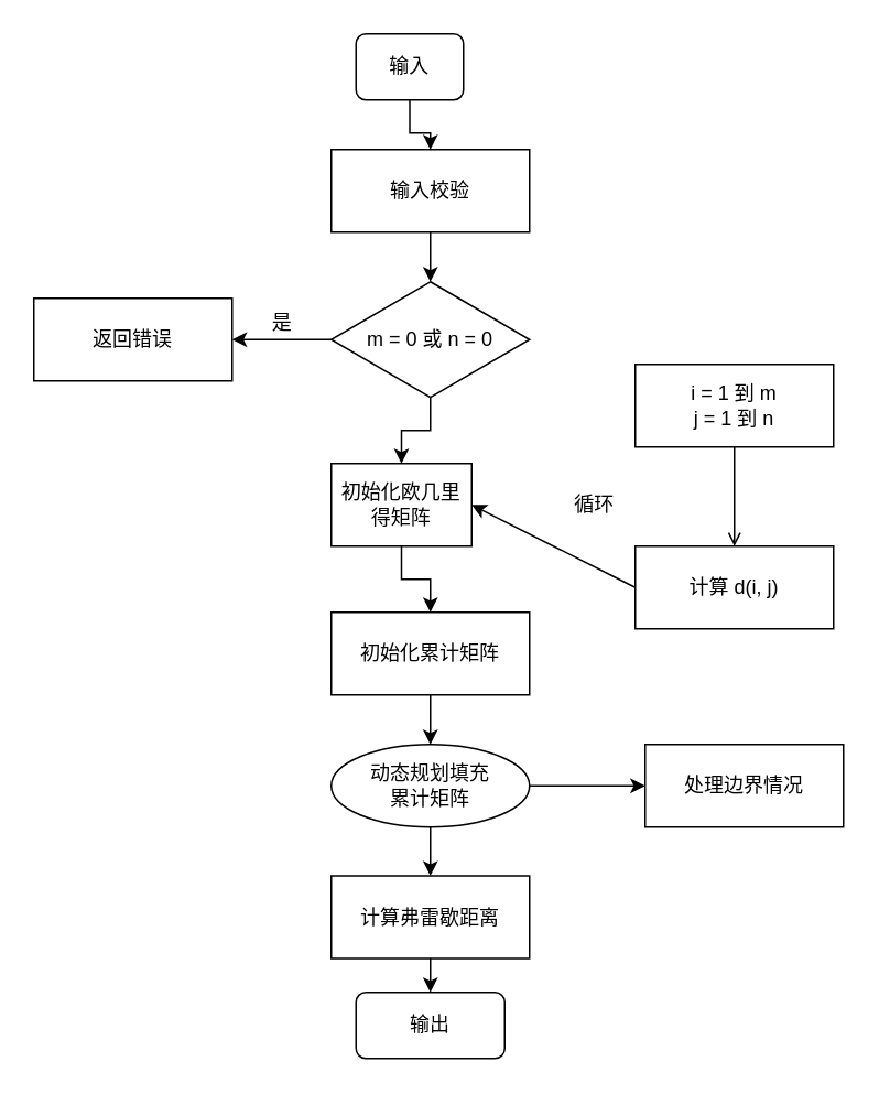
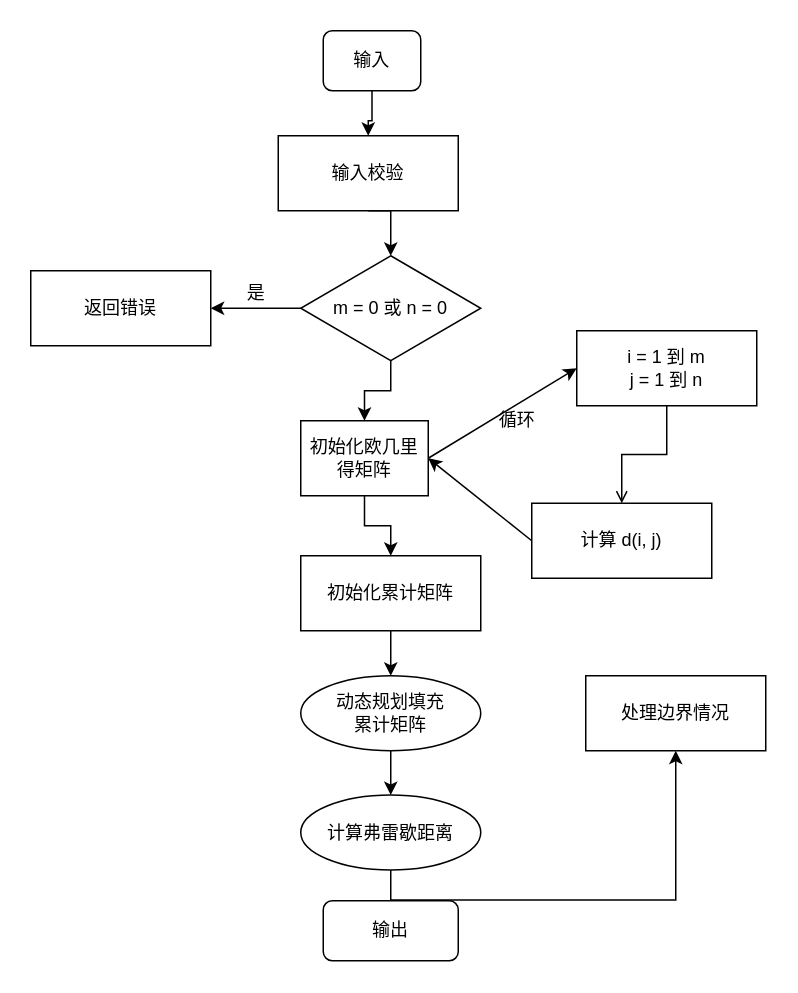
  <mxCell id="0" />
  <mxCell id="1" parent="0" />
  <mxCell id="2" style="edgeStyle=orthogonalEdgeStyle;rounded=0;orthogonalLoop=1;jettySize=auto;html=1;exitX=0.5;exitY=1;exitDx=0;exitDy=0;entryX=0.5;entryY=0;entryDx=0;entryDy=0;" edge="1" parent="1" source="3" target="5"><mxGeometry relative="1" as="geometry" /></mxCell>
- <mxCell id="3" value="输入校验" style="rounded=0;whiteSpace=wrap;html=1;" vertex="1" parent="1"><mxGeometry x="200" y="90" width="120" height="50" as="geometry" /></mxCell>
+ <mxCell id="3" value="输入校验" style="rounded=0;whiteSpace=wrap;html=1;" vertex="1" parent="1"><mxGeometry x="185" y="90" width="120" height="50" as="geometry" /></mxCell>
  <mxCell id="4" value="" style="edgeStyle=orthogonalEdgeStyle;rounded=0;orthogonalLoop=1;jettySize=auto;html=1;" edge="1" parent="1" source="5" target="13"><mxGeometry relative="1" as="geometry" /></mxCell>
  <mxCell id="5" value="m = 0 或 n = 0" style="rhombus;whiteSpace=wrap;html=1;" vertex="1" parent="1"><mxGeometry x="200" y="170" width="120" height="70" as="geometry" /></mxCell>
  <mxCell id="6" style="edgeStyle=orthogonalEdgeStyle;rounded=0;orthogonalLoop=1;jettySize=auto;html=1;exitX=0.5;exitY=1;exitDx=0;exitDy=0;" edge="1" parent="1" source="7" target="3"><mxGeometry relative="1" as="geometry" /></mxCell>
  <mxCell id="7" value="输入" style="rounded=1;whiteSpace=wrap;html=1;" vertex="1" parent="1"><mxGeometry x="215" y="20" width="65" height="40" as="geometry" /></mxCell>
  <mxCell id="8" value="" style="endArrow=classic;html=1;rounded=0;exitX=0;exitY=0.5;exitDx=0;exitDy=0;" edge="1" parent="1" source="5"><mxGeometry width="50" height="50" relative="1" as="geometry"><mxPoint x="360" y="390" as="sourcePoint" /><mxPoint x="140" y="205" as="targetPoint" /></mxGeometry></mxCell>
  <mxCell id="9" value="是" style="text;html=1;align=center;verticalAlign=middle;resizable=0;points=[];autosize=1;strokeColor=none;fillColor=none;" vertex="1" parent="1"><mxGeometry x="150" y="180" width="40" height="30" as="geometry" /></mxCell>
  <mxCell id="10" value="返回错误" style="rounded=0;whiteSpace=wrap;html=1;" vertex="1" parent="1"><mxGeometry x="20" y="180" width="120" height="50" as="geometry" /></mxCell>
+ <mxCell id="11" style="rounded=0;orthogonalLoop=1;jettySize=auto;html=1;exitX=1;exitY=0.5;exitDx=0;exitDy=0;entryX=0;entryY=0.5;entryDx=0;entryDy=0;" edge="1" parent="1" source="13" target="15"><mxGeometry relative="1" as="geometry" /></mxCell>
  <mxCell id="12" style="edgeStyle=orthogonalEdgeStyle;rounded=0;orthogonalLoop=1;jettySize=auto;html=1;exitX=0.5;exitY=1;exitDx=0;exitDy=0;entryX=0.5;entryY=0;entryDx=0;entryDy=0;" edge="1" parent="1" source="13" target="19"><mxGeometry relative="1" as="geometry" /></mxCell>
  <mxCell id="13" value="初始化欧几里得矩阵" style="whiteSpace=wrap;html=1;" vertex="1" parent="1"><mxGeometry x="200" y="280" width="85" height="50" as="geometry" /></mxCell>
  <mxCell id="14" style="edgeStyle=orthogonalEdgeStyle;rounded=0;orthogonalLoop=1;jettySize=auto;html=1;exitX=0.5;exitY=1;exitDx=0;exitDy=0;entryX=0.5;entryY=0;entryDx=0;entryDy=0;endArrow=open;" edge="1" parent="1" source="15" target="17"><mxGeometry relative="1" as="geometry" /></mxCell>
  <mxCell id="15" value="i = 1 到 m&lt;div&gt;j = 1 到 n&lt;/div&gt;" style="rounded=0;whiteSpace=wrap;html=1;" vertex="1" parent="1"><mxGeometry x="384" y="220" width="120" height="50" as="geometry" /></mxCell>
  <mxCell id="16" style="rounded=0;orthogonalLoop=1;jettySize=auto;html=1;exitX=0;exitY=0.5;exitDx=0;exitDy=0;entryX=1;entryY=0.5;entryDx=0;entryDy=0;" edge="1" parent="1" source="17" target="13"><mxGeometry relative="1" as="geometry"><mxPoint x="330" y="310" as="targetPoint" /></mxGeometry></mxCell>
- <mxCell id="17" value="计算 d(i, j)" style="rounded=0;whiteSpace=wrap;html=1;" vertex="1" parent="1"><mxGeometry x="384" y="330" width="120" height="50" as="geometry" /></mxCell>
+ <mxCell id="17" value="计算 d(i, j)" style="rounded=0;whiteSpace=wrap;html=1;" vertex="1" parent="1"><mxGeometry x="354" y="335" width="120" height="50" as="geometry" /></mxCell>
  <mxCell id="18" style="edgeStyle=orthogonalEdgeStyle;rounded=0;orthogonalLoop=1;jettySize=auto;html=1;exitX=0.5;exitY=1;exitDx=0;exitDy=0;entryX=0.5;entryY=0;entryDx=0;entryDy=0;" edge="1" parent="1" source="19" target="25"><mxGeometry relative="1" as="geometry" /></mxCell>
  <mxCell id="19" value="初始化累计矩阵" style="rounded=0;whiteSpace=wrap;html=1;" vertex="1" parent="1"><mxGeometry x="200" y="370" width="120" height="50" as="geometry" /></mxCell>
- <mxCell id="20" value="循环" style="text;html=1;align=center;verticalAlign=middle;resizable=0;points=[];autosize=1;strokeColor=none;fillColor=none;" vertex="1" parent="1"><mxGeometry x="334" y="290" width="50" height="30" as="geometry" /></mxCell>
- <mxCell id="21" style="edgeStyle=orthogonalEdgeStyle;rounded=0;orthogonalLoop=1;jettySize=auto;html=1;exitX=0.5;exitY=1;exitDx=0;exitDy=0;entryX=0.5;entryY=0;entryDx=0;entryDy=0;" edge="1" parent="1" source="22" target="27"><mxGeometry relative="1" as="geometry" /></mxCell>
- <mxCell id="22" value="计算弗雷歇距离" style="rounded=0;whiteSpace=wrap;html=1;" vertex="1" parent="1"><mxGeometry x="200" y="529.5" width="120" height="50" as="geometry" /></mxCell>
- <mxCell id="23" style="edgeStyle=orthogonalEdgeStyle;rounded=0;orthogonalLoop=1;jettySize=auto;html=1;exitX=1;exitY=0.5;exitDx=0;exitDy=0;entryX=0;entryY=0.5;entryDx=0;entryDy=0;" edge="1" parent="1" source="25" target="26"><mxGeometry relative="1" as="geometry" /></mxCell>
+ <mxCell id="20" value="循环" style="text;html=1;align=center;verticalAlign=middle;resizable=0;points=[];autosize=1;strokeColor=none;fillColor=none;" vertex="1" parent="1"><mxGeometry x="319" y="265" width="50" height="30" as="geometry" /></mxCell>
+ <mxCell id="21" style="edgeStyle=orthogonalEdgeStyle;rounded=0;orthogonalLoop=1;jettySize=auto;html=1;exitX=0.5;exitY=1;exitDx=0;exitDy=0;" edge="1" parent="1" source="22" target="26"><mxGeometry relative="1" as="geometry" /></mxCell>
+ <mxCell id="22" value="计算弗雷歇距离" style="ellipse;whiteSpace=wrap;html=1;" vertex="1" parent="1"><mxGeometry x="200" y="529.5" width="120" height="50" as="geometry" /></mxCell>
  <mxCell id="24" style="edgeStyle=orthogonalEdgeStyle;rounded=0;orthogonalLoop=1;jettySize=auto;html=1;exitX=0.5;exitY=1;exitDx=0;exitDy=0;entryX=0.5;entryY=0;entryDx=0;entryDy=0;" edge="1" parent="1" source="25" target="22"><mxGeometry relative="1" as="geometry" /></mxCell>
  <mxCell id="25" value="动态规划填充&lt;div&gt;累计矩阵&lt;/div&gt;" style="ellipse;whiteSpace=wrap;html=1;" vertex="1" parent="1"><mxGeometry x="200" y="450" width="120" height="50" as="geometry" /></mxCell>
  <mxCell id="26" value="处理边界情况" style="rounded=0;whiteSpace=wrap;html=1;" vertex="1" parent="1"><mxGeometry x="390" y="450" width="120" height="50" as="geometry" /></mxCell>
  <mxCell id="27" value="输出" style="rounded=1;whiteSpace=wrap;html=1;" vertex="1" parent="1"><mxGeometry x="215" y="600" width="90" height="40" as="geometry" /></mxCell>
